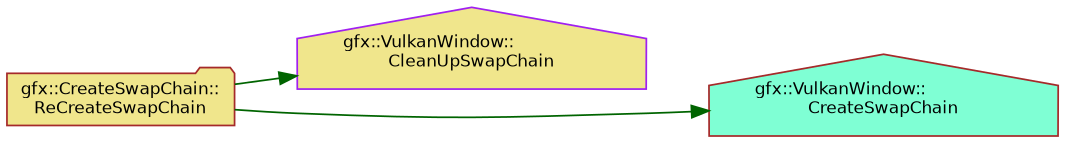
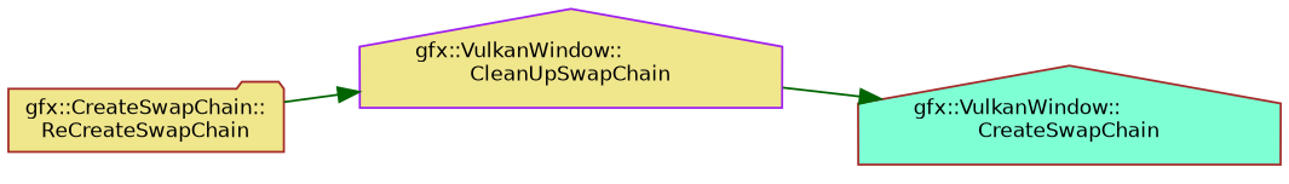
  digraph {
    rankdir=LR
    node [color=brown fillcolor=khaki fontname=Helvetica fontsize=10 shape=house style=filled]
    edge [color=darkgreen fontname=Helvetica fontsize=10 labelfontname=Helvetica labelfontsize=10 style=solid]
    n1 [fontcolor=black height=0.2 label="gfx::CreateSwapChain::\lReCreateSwapChain" shape=folder width=0.4]
    n2 [color=purple height=0.2 label="gfx::VulkanWindow::\lCleanUpSwapChain" width=0.4]
    n3 [fillcolor=aquamarine height=0.2 label="gfx::VulkanWindow::\lCreateSwapChain" width=0.4]
    n1 -> n2
-   n1 -> n3
+   n2 -> n3
  }
